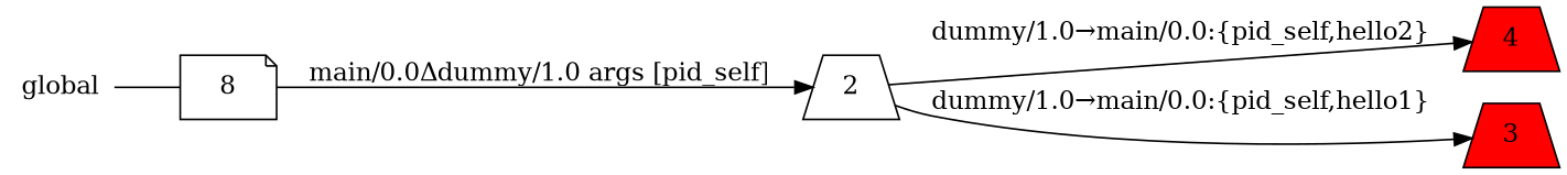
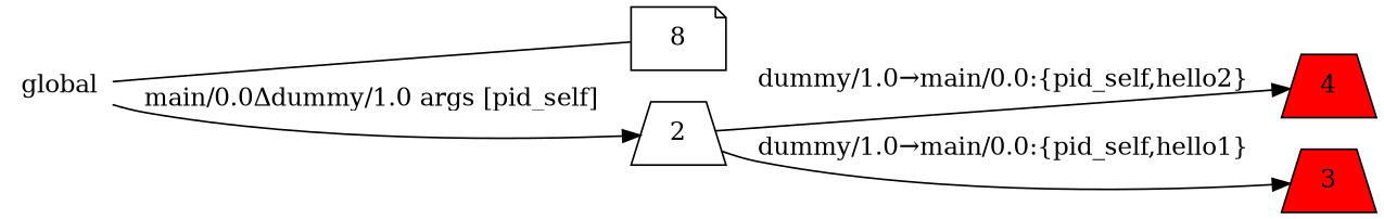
  digraph {
    rankdir=LR
    node [shape=trapezium]
    n1 [label=global shape=plaintext]
    n2 [label=8 shape=note]
    n3 [label=2]
    n4 [fillcolor="#FF0000FF" label=4 style=filled]
    n5 [fillcolor="#FF0000FF" label=3 style=filled]
    n1 -> n2 [arrowhead=none]
-   n2 -> n3 [label="main/0.0Δdummy/1.0 args [pid_self]"]
+   n1 -> n3 [label="main/0.0Δdummy/1.0 args [pid_self]"]
    n3 -> n4 [label="dummy/1.0→main/0.0:{pid_self,hello2}"]
    n3 -> n5 [label="dummy/1.0→main/0.0:{pid_self,hello1}"]
  }
